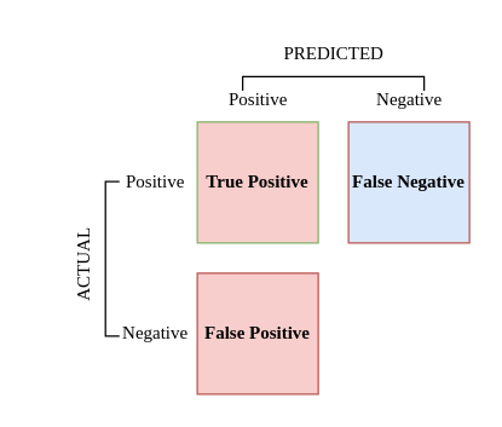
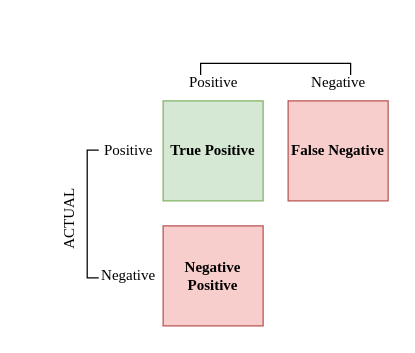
  <mxCell id="0" />
  <mxCell id="1" parent="0" />
- <mxCell id="2" value="&lt;font&gt;True Positive&lt;/font&gt;" style="whiteSpace=wrap;html=1;aspect=fixed;fillColor=#f8cecc;strokeColor=#82b366;fontStyle=1;fontFamily=Times New Roman;" parent="1" vertex="1"><mxGeometry x="130" y="80" width="80" height="80" as="geometry" /></mxCell>
- <mxCell id="3" value="&lt;font&gt;False Negative&lt;/font&gt;" style="whiteSpace=wrap;html=1;aspect=fixed;fillColor=#dae8fc;strokeColor=#b85450;fontStyle=1;fontFamily=Times New Roman;" parent="1" vertex="1"><mxGeometry x="230" y="80" width="80" height="80" as="geometry" /></mxCell>
- <mxCell id="4" value="&lt;font&gt;False Positive&lt;/font&gt;" style="whiteSpace=wrap;html=1;aspect=fixed;fillColor=#f8cecc;strokeColor=#b85450;fontStyle=1;fontFamily=Times New Roman;" parent="1" vertex="1"><mxGeometry x="130" y="180" width="80" height="80" as="geometry" /></mxCell>
+ <mxCell id="2" value="&lt;font&gt;True Positive&lt;/font&gt;" style="whiteSpace=wrap;html=1;aspect=fixed;fillColor=#d5e8d4;strokeColor=#82b366;fontStyle=1;fontFamily=Times New Roman;" parent="1" vertex="1"><mxGeometry x="130" y="80" width="80" height="80" as="geometry" /></mxCell>
+ <mxCell id="3" value="&lt;font&gt;False Negative&lt;/font&gt;" style="whiteSpace=wrap;html=1;aspect=fixed;fillColor=#f8cecc;strokeColor=#b85450;fontStyle=1;fontFamily=Times New Roman;" parent="1" vertex="1"><mxGeometry x="230" y="80" width="80" height="80" as="geometry" /></mxCell>
+ <mxCell id="4" value="&lt;font&gt;Negative Positive&lt;/font&gt;" style="whiteSpace=wrap;html=1;aspect=fixed;fillColor=#f8cecc;strokeColor=#b85450;fontStyle=1;fontFamily=Times New Roman;" parent="1" vertex="1"><mxGeometry x="130" y="180" width="80" height="80" as="geometry" /></mxCell>
  <mxCell id="5" value="&lt;font&gt;Positive&lt;/font&gt;" style="text;html=1;align=center;verticalAlign=middle;resizable=0;points=[];autosize=1;strokeColor=none;fillColor=none;fontFamily=Times New Roman;fontSize=12;fontColor=default;" parent="1" vertex="1"><mxGeometry x="72" y="105" width="60" height="30" as="geometry" /></mxCell>
  <mxCell id="6" value="&lt;font&gt;Negative&lt;/font&gt;" style="text;html=1;align=center;verticalAlign=middle;resizable=0;points=[];autosize=1;strokeColor=none;fillColor=none;fontFamily=Times New Roman;fontSize=12;fontColor=default;" parent="1" vertex="1"><mxGeometry x="67" y="205" width="70" height="30" as="geometry" /></mxCell>
  <mxCell id="7" value="&lt;font&gt;Positive&lt;/font&gt;" style="text;html=1;align=center;verticalAlign=middle;resizable=0;points=[];autosize=1;strokeColor=none;fillColor=none;fontFamily=Times New Roman;fontSize=12;fontColor=default;" parent="1" vertex="1"><mxGeometry x="140" y="50" width="60" height="30" as="geometry" /></mxCell>
  <mxCell id="8" value="&lt;font&gt;Negative&lt;/font&gt;" style="text;html=1;align=center;verticalAlign=middle;resizable=0;points=[];autosize=1;strokeColor=none;fillColor=none;fontFamily=Times New Roman;fontSize=12;fontColor=default;" parent="1" vertex="1"><mxGeometry x="235" y="50" width="70" height="30" as="geometry" /></mxCell>
  <mxCell id="9" value="" style="shape=partialRectangle;whiteSpace=wrap;html=1;bottom=1;right=1;left=1;top=0;fillColor=none;routingCenterX=-0.5;strokeColor=default;align=center;verticalAlign=middle;fontFamily=Times New Roman;fontSize=12;fontColor=default;rotation=90;" parent="1" vertex="1"><mxGeometry x="22.54" y="166.09" width="102.18" height="8.75" as="geometry" /></mxCell>
  <mxCell id="10" value="" style="shape=partialRectangle;whiteSpace=wrap;html=1;bottom=1;right=1;left=1;top=0;fillColor=none;routingCenterX=-0.5;strokeColor=default;align=center;verticalAlign=middle;fontFamily=Times New Roman;fontSize=12;fontColor=default;rotation=-180;" parent="1" vertex="1"><mxGeometry x="160" y="50" width="120" height="8.75" as="geometry" /></mxCell>
  <mxCell id="11" value="&lt;font&gt;ACTUAL&lt;/font&gt;" style="text;html=1;align=center;verticalAlign=middle;resizable=0;points=[];autosize=1;strokeColor=none;fillColor=none;fontFamily=Times New Roman;fontSize=12;fontColor=default;rotation=-90;" parent="1" vertex="1"><mxGeometry x="20" y="160" width="70" height="30" as="geometry" /></mxCell>
- <mxCell id="12" value="&lt;font&gt;PREDICTED&lt;/font&gt;" style="text;html=1;align=center;verticalAlign=middle;resizable=0;points=[];autosize=1;strokeColor=none;fillColor=none;fontFamily=Times New Roman;fontSize=12;fontColor=default;" parent="1" vertex="1"><mxGeometry x="175" y="20" width="90" height="30" as="geometry" /></mxCell>
